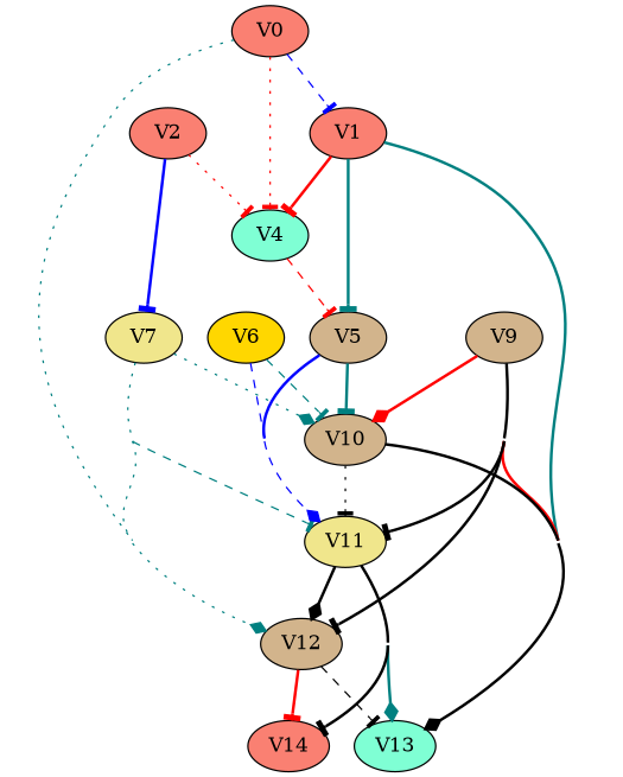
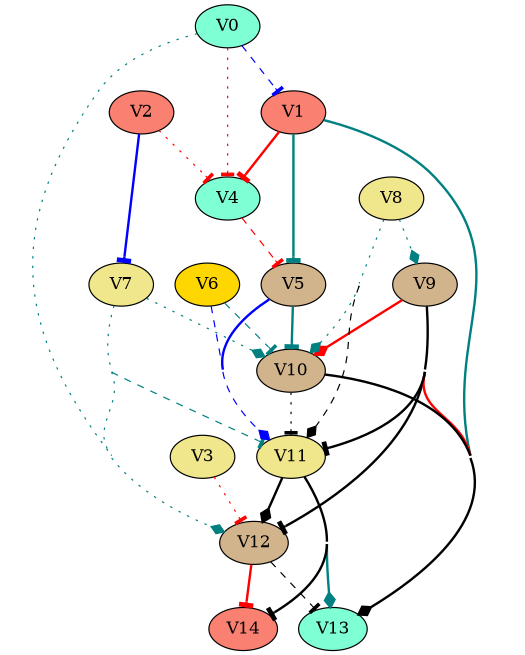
  strict digraph {
    concentrate=True
    node [fillcolor=salmon style=filled]
    edge [arrowhead=tee color=teal style=bold]
-   V0
+   V0 [fillcolor=aquamarine]
    V1
    V4 [fillcolor=aquamarine]
    V12 [fillcolor=tan]
    V5 [fillcolor=tan]
    V13 [fillcolor=aquamarine]
    V9 [fillcolor=tan]
    V10 [fillcolor=tan]
    V11 [fillcolor=khaki]
    V14
    V2
    V7 [fillcolor=khaki]
+   V3 [fillcolor=khaki]
    V6 [fillcolor=gold]
+   V8 [fillcolor=khaki]
    V0 -> V1 [color=blue style=dashed]
    V0 -> V4 [color=red style=dotted]
    V0 -> V12 [arrowhead=diamond style=dotted]
    V1 -> V4 [color=red]
    V1 -> V5
    V1 -> V13
    V4 -> V5 [color=red style=dashed]
    V12 -> V13 [color=black style=dashed]
    V12 -> V14 [color=red]
    V5 -> V10
    V5 -> V11 [arrowhead=diamond color=blue]
    V9 -> V12 [color=black]
    V9 -> V13 [color=red]
    V9 -> V10 [arrowhead=diamond color=red]
    V9 -> V11 [color=black]
    V10 -> V13 [arrowhead=diamond color=black]
    V10 -> V11 [color=black style=dotted]
    V11 -> V12 [arrowhead=diamond color=black]
    V11 -> V13 [arrowhead=diamond]
    V11 -> V14 [color=black]
    V2 -> V4 [color=red style=dotted]
    V2 -> V7 [color=blue]
    V7 -> V12 [arrowhead=diamond style=dotted]
    V7 -> V10 [arrowhead=diamond style=dotted]
    V7 -> V11 [style=dashed]
+   V3 -> V12 [color=red style=dotted]
    V6 -> V10 [style=dashed]
    V6 -> V11 [arrowhead=diamond color=blue style=dashed]
+   V8 -> V9 [arrowhead=diamond style=dotted]
+   V8 -> V10 [arrowhead=diamond style=dotted]
+   V8 -> V11 [arrowhead=diamond color=black style=dashed]
  }
